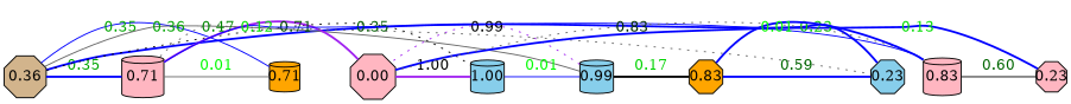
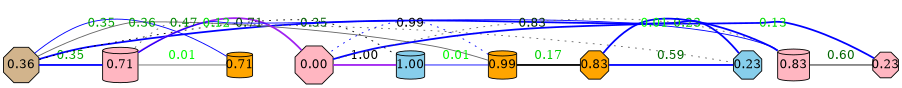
  graph {
    splines=true
    node [fillcolor=lightpink fixedsize=true shape=octagon style=filled]
    edge [color=blue constraint=false fontcolor="#00fc00" minlen=2 style=bold weight=0.01]
    n1 [fillcolor=tan height=0.55 label=0.36 width=0.55]
    n2 [height=0.55 label=0.71 shape=cylinder width=0.55]
    n3 [height=0.40 label=0.23 width=0.40]
    n4 [fillcolor=orange height=0.40 label=0.71 shape=cylinder width=0.40]
    n5 [fillcolor=skyblue height=0.45 label=1.00 shape=cylinder width=0.45]
-   n6 [fillcolor=skyblue height=0.45 label=0.99 shape=cylinder width=0.45]
+   n6 [fillcolor=orange height=0.45 label=0.99 shape=cylinder width=0.45]
    n7 [height=0.60 label=0.00 width=0.60]
    n8 [fillcolor=skyblue height=0.45 label=0.23 width=0.45]
    n9 [height=0.50 label=0.83 shape=cylinder width=0.50]
    n10 [fillcolor=orange height=0.45 label=0.83 width=0.45]
    n1 -- n2 [fontcolor="#00a600" label=0.35 weight=0.35]
    n1 -- n3 [fontcolor="#00dd00" label=0.13 weight=0.13]
    n1 -- n4 [fontcolor="#00a500" label=0.35 style=solid weight=0.35]
    n1 -- n5 [color=black fontcolor="#005d00" label=0.35 style=dotted weight=0.64]
    n1 -- n6 [color=gray40 fontcolor="#00a300" label=0.36 style=solid weight=0.36]
    n2 -- n4 [color=gray40 label=0.01 style=solid]
    n2 -- n7 [color=purple fontcolor="#004a00" label=0.71 weight=0.71]
    n2 -- n8 [color=gray40 fontcolor="#008600" label=0.47 style=dotted weight=0.47]
    n6 -- n5 [label=0.01 style=solid]
-   n6 -- n7 [color=purple fontcolor="#000100" label=0.99 style=dotted weight=0.99]
+   n6 -- n7 [fontcolor="#000100" label=0.99 style=dotted weight=0.99]
    n6 -- n10 [color=black fontcolor="#00d300" label=0.17 weight=0.17]
    n7 -- n5 [color=purple fontcolor="#000100" label=1.00 weight=1.00]
    n7 -- n8 [fontcolor="#00c300" label=0.23 weight=0.23]
    n8 -- n10 [fontcolor="#006700" label=0.59 weight=0.59]
    n9 -- n2 [fontcolor="#00df00" label=0.12 style=solid weight=0.12]
    n9 -- n3 [color=black fontcolor="#006500" label=0.60 style=solid weight=0.60]
    n9 -- n7 [color=gray40 fontcolor="#002b00" label=0.83 style=dotted weight=0.83]
    n9 -- n10 [label=0.01]
  }
